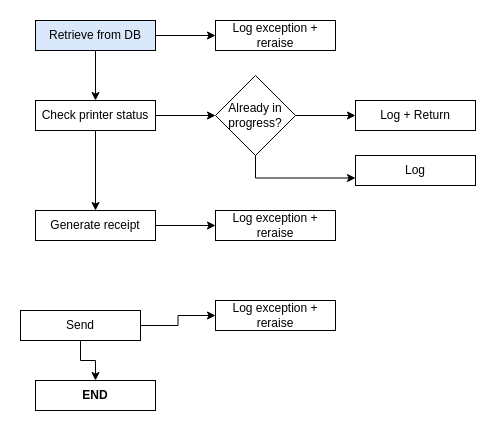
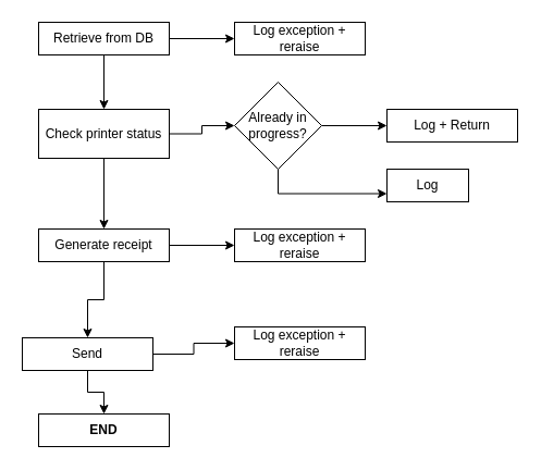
  <mxCell id="0" />
  <mxCell id="1" parent="0" />
  <mxCell id="2" value="" style="edgeStyle=orthogonalEdgeStyle;rounded=0;orthogonalLoop=1;jettySize=auto;html=1;" edge="1" parent="1" source="4" target="7"><mxGeometry relative="1" as="geometry" /></mxCell>
  <mxCell id="3" value="" style="edgeStyle=orthogonalEdgeStyle;rounded=0;orthogonalLoop=1;jettySize=auto;html=1;" edge="1" parent="1" source="4" target="8"><mxGeometry relative="1" as="geometry" /></mxCell>
- <mxCell id="4" value="Retrieve from DB" style="rounded=0;whiteSpace=wrap;html=1;fillColor=#dae8fc;" vertex="1" parent="1"><mxGeometry x="35" y="20" width="120" height="30" as="geometry" /></mxCell>
+ <mxCell id="4" value="Retrieve from DB" style="rounded=0;whiteSpace=wrap;html=1;" vertex="1" parent="1"><mxGeometry x="35" y="20" width="120" height="30" as="geometry" /></mxCell>
  <mxCell id="5" value="" style="edgeStyle=orthogonalEdgeStyle;rounded=0;orthogonalLoop=1;jettySize=auto;html=1;" edge="1" parent="1" source="7" target="11"><mxGeometry relative="1" as="geometry" /></mxCell>
  <mxCell id="6" value="" style="edgeStyle=orthogonalEdgeStyle;rounded=0;orthogonalLoop=1;jettySize=auto;html=1;" edge="1" parent="1" source="7" target="15"><mxGeometry relative="1" as="geometry" /></mxCell>
- <mxCell id="7" value="Check printer status" style="rounded=0;whiteSpace=wrap;html=1;" vertex="1" parent="1"><mxGeometry x="35" y="100" width="120" height="30" as="geometry" /></mxCell>
+ <mxCell id="7" value="Check printer status" style="rounded=0;whiteSpace=wrap;html=1;" vertex="1" parent="1"><mxGeometry x="35" y="100" width="120" height="45" as="geometry" /></mxCell>
  <mxCell id="8" value="Log exception + reraise" style="rounded=0;whiteSpace=wrap;html=1;" vertex="1" parent="1"><mxGeometry x="215" y="20" width="120" height="30" as="geometry" /></mxCell>
  <mxCell id="9" value="" style="edgeStyle=orthogonalEdgeStyle;rounded=0;orthogonalLoop=1;jettySize=auto;html=1;" edge="1" parent="1" source="11" target="12"><mxGeometry relative="1" as="geometry" /></mxCell>
  <mxCell id="10" style="edgeStyle=orthogonalEdgeStyle;rounded=0;orthogonalLoop=1;jettySize=auto;html=1;entryX=0;entryY=0.75;entryDx=0;entryDy=0;" edge="1" parent="1" source="11" target="17"><mxGeometry relative="1" as="geometry"><Array as="points"><mxPoint x="255" y="178" /></Array></mxGeometry></mxCell>
  <mxCell id="11" value="Already in progress?" style="rhombus;whiteSpace=wrap;html=1;rounded=0;" vertex="1" parent="1"><mxGeometry x="215" y="75" width="80" height="80" as="geometry" /></mxCell>
  <mxCell id="12" value="Log + Return" style="whiteSpace=wrap;html=1;rounded=0;" vertex="1" parent="1"><mxGeometry x="355" y="100" width="120" height="30" as="geometry" /></mxCell>
  <mxCell id="13" value="" style="edgeStyle=orthogonalEdgeStyle;rounded=0;orthogonalLoop=1;jettySize=auto;html=1;" edge="1" parent="1" source="15" target="16"><mxGeometry relative="1" as="geometry" /></mxCell>
+ <mxCell id="14" value="" style="edgeStyle=orthogonalEdgeStyle;rounded=0;orthogonalLoop=1;jettySize=auto;html=1;" edge="1" parent="1" source="15" target="20"><mxGeometry relative="1" as="geometry" /></mxCell>
  <mxCell id="15" value="Generate receipt" style="rounded=0;whiteSpace=wrap;html=1;" vertex="1" parent="1"><mxGeometry x="35" y="210" width="120" height="30" as="geometry" /></mxCell>
  <mxCell id="16" value="Log exception + reraise" style="rounded=0;whiteSpace=wrap;html=1;" vertex="1" parent="1"><mxGeometry x="215" y="210" width="120" height="30" as="geometry" /></mxCell>
- <mxCell id="17" value="Log" style="whiteSpace=wrap;html=1;rounded=0;" vertex="1" parent="1"><mxGeometry x="355" y="155" width="120" height="30" as="geometry" /></mxCell>
+ <mxCell id="17" value="Log" style="whiteSpace=wrap;html=1;rounded=0;" vertex="1" parent="1"><mxGeometry x="355" y="155" width="75" height="30" as="geometry" /></mxCell>
  <mxCell id="18" value="" style="edgeStyle=orthogonalEdgeStyle;rounded=0;orthogonalLoop=1;jettySize=auto;html=1;" edge="1" parent="1" source="20" target="21"><mxGeometry relative="1" as="geometry" /></mxCell>
  <mxCell id="19" value="" style="edgeStyle=orthogonalEdgeStyle;rounded=0;orthogonalLoop=1;jettySize=auto;html=1;" edge="1" parent="1" source="20" target="22"><mxGeometry relative="1" as="geometry" /></mxCell>
  <mxCell id="20" value="Send" style="rounded=0;whiteSpace=wrap;html=1;" vertex="1" parent="1"><mxGeometry x="20" y="310" width="120" height="30" as="geometry" /></mxCell>
  <mxCell id="21" value="Log exception + reraise" style="rounded=0;whiteSpace=wrap;html=1;" vertex="1" parent="1"><mxGeometry x="215" y="300" width="120" height="30" as="geometry" /></mxCell>
  <mxCell id="22" value="&lt;b&gt;END&lt;/b&gt;" style="rounded=0;whiteSpace=wrap;html=1;" vertex="1" parent="1"><mxGeometry x="35" y="380" width="120" height="30" as="geometry" /></mxCell>
